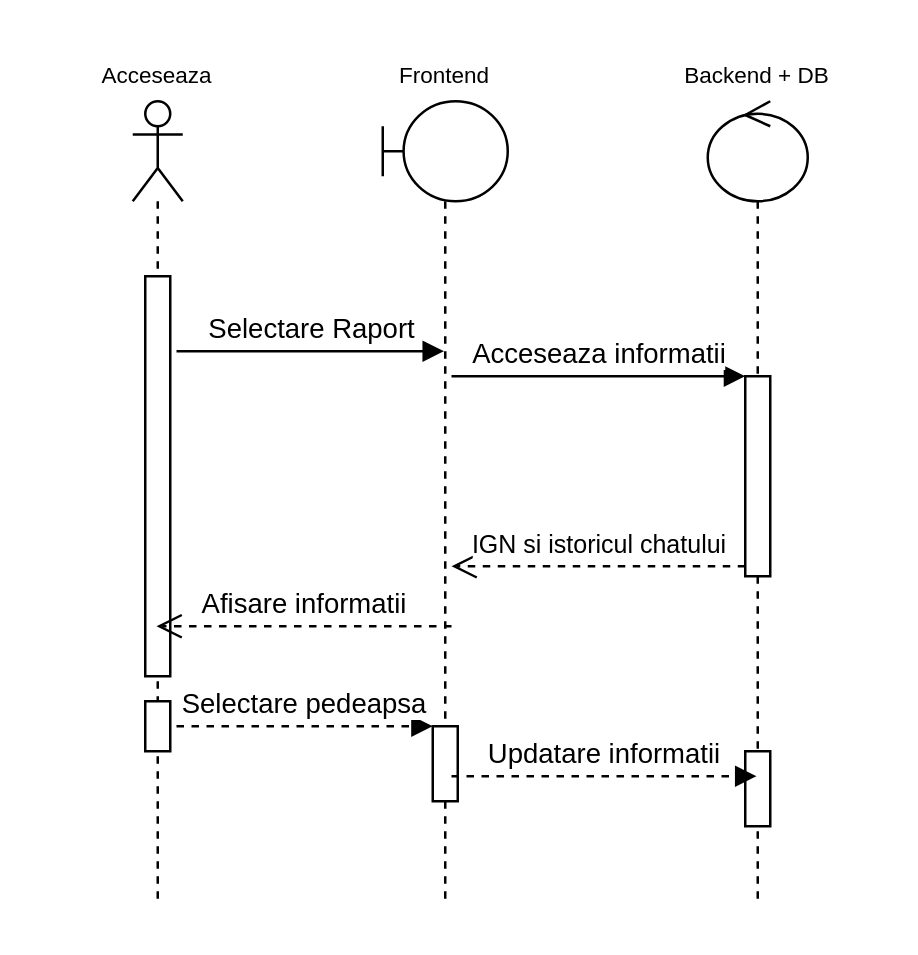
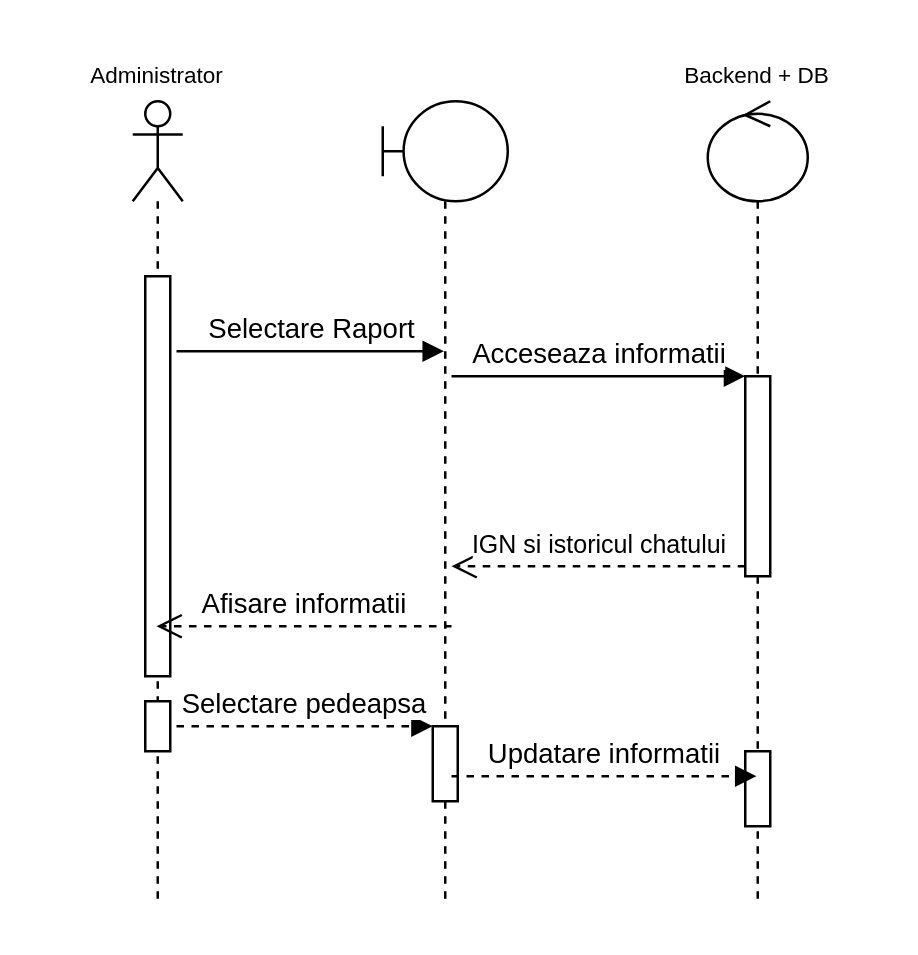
  <mxCell id="0" />
  <mxCell id="1" parent="0" />
  <mxCell id="2" value="" style="shape=umlLifeline;participant=umlActor;perimeter=lifelinePerimeter;whiteSpace=wrap;html=1;container=1;collapsible=0;recursiveResize=0;verticalAlign=top;spacingTop=36;outlineConnect=0;" vertex="1" parent="1"><mxGeometry x="52.5" y="40" width="20" height="320" as="geometry" /></mxCell>
  <mxCell id="3" value="" style="html=1;points=[];perimeter=orthogonalPerimeter;" vertex="1" parent="2"><mxGeometry x="5" y="70" width="10" height="160" as="geometry" /></mxCell>
  <mxCell id="4" value="" style="html=1;points=[];perimeter=orthogonalPerimeter;" vertex="1" parent="2"><mxGeometry x="5" y="240" width="10" height="20" as="geometry" /></mxCell>
  <mxCell id="5" value="" style="shape=umlLifeline;participant=umlBoundary;perimeter=lifelinePerimeter;whiteSpace=wrap;html=1;container=1;collapsible=0;recursiveResize=0;verticalAlign=top;spacingTop=36;outlineConnect=0;" vertex="1" parent="1"><mxGeometry x="152.5" y="40" width="50" height="320" as="geometry" /></mxCell>
  <mxCell id="6" value="" style="html=1;points=[];perimeter=orthogonalPerimeter;" vertex="1" parent="5"><mxGeometry x="20" y="250" width="10" height="30" as="geometry" /></mxCell>
  <mxCell id="7" value="" style="shape=umlLifeline;participant=umlControl;perimeter=lifelinePerimeter;whiteSpace=wrap;html=1;container=1;collapsible=0;recursiveResize=0;verticalAlign=top;spacingTop=36;outlineConnect=0;" vertex="1" parent="1"><mxGeometry x="282.5" y="40" width="40" height="320" as="geometry" /></mxCell>
  <mxCell id="8" value="" style="html=1;points=[];perimeter=orthogonalPerimeter;" vertex="1" parent="7"><mxGeometry x="15" y="110" width="10" height="80" as="geometry" /></mxCell>
  <mxCell id="9" value="" style="html=1;points=[];perimeter=orthogonalPerimeter;" vertex="1" parent="7"><mxGeometry x="15" y="260" width="10" height="30" as="geometry" /></mxCell>
  <mxCell id="10" value="Backend + DB" style="text;html=1;strokeColor=none;fillColor=none;align=center;verticalAlign=middle;whiteSpace=wrap;rounded=0;fontSize=9;" vertex="1" parent="1"><mxGeometry x="260" y="20" width="85" height="20" as="geometry" /></mxCell>
- <mxCell id="11" value="Frontend" style="text;html=1;strokeColor=none;fillColor=none;align=center;verticalAlign=middle;whiteSpace=wrap;rounded=0;fontSize=9;" vertex="1" parent="1"><mxGeometry x="135" y="20" width="85" height="20" as="geometry" /></mxCell>
- <mxCell id="12" value="Acceseaza" style="text;html=1;strokeColor=none;fillColor=none;align=center;verticalAlign=middle;whiteSpace=wrap;rounded=0;fontSize=9;" vertex="1" parent="1"><mxGeometry x="20" y="20" width="85" height="20" as="geometry" /></mxCell>
+ <mxCell id="12" value="Administrator" style="text;html=1;strokeColor=none;fillColor=none;align=center;verticalAlign=middle;whiteSpace=wrap;rounded=0;fontSize=9;" vertex="1" parent="1"><mxGeometry x="20" y="20" width="85" height="20" as="geometry" /></mxCell>
  <mxCell id="13" value="Selectare Raport" style="html=1;verticalAlign=bottom;endArrow=block;" edge="1" parent="1" target="5"><mxGeometry width="80" relative="1" as="geometry"><mxPoint x="70" y="140" as="sourcePoint" /><mxPoint x="140" y="140" as="targetPoint" /></mxGeometry></mxCell>
  <mxCell id="14" value="Acceseaza informatii" style="html=1;verticalAlign=bottom;endArrow=block;entryX=0;entryY=0;" edge="1" target="8" parent="1"><mxGeometry relative="1" as="geometry"><mxPoint x="180" y="150" as="sourcePoint" /></mxGeometry></mxCell>
  <mxCell id="15" value="&lt;font style=&quot;font-size: 10px&quot;&gt;IGN si istoricul chatului&lt;/font&gt;" style="html=1;verticalAlign=bottom;endArrow=open;dashed=1;endSize=8;exitX=0;exitY=0.95;" edge="1" source="8" parent="1"><mxGeometry relative="1" as="geometry"><mxPoint x="180" y="226" as="targetPoint" /></mxGeometry></mxCell>
  <mxCell id="16" value="Afisare informatii" style="html=1;verticalAlign=bottom;endArrow=open;dashed=1;endSize=8;" edge="1" parent="1" target="2"><mxGeometry relative="1" as="geometry"><mxPoint x="180" y="250" as="sourcePoint" /><mxPoint x="100" y="250" as="targetPoint" /></mxGeometry></mxCell>
  <mxCell id="17" value="Selectare pedeapsa" style="html=1;verticalAlign=bottom;endArrow=block;entryX=0;entryY=0;dashed=1;" edge="1" target="6" parent="1"><mxGeometry relative="1" as="geometry"><mxPoint x="70" y="290" as="sourcePoint" /></mxGeometry></mxCell>
  <mxCell id="18" value="Updatare informatii" style="html=1;verticalAlign=bottom;endArrow=block;dashed=1;" edge="1" parent="1" target="7"><mxGeometry width="80" relative="1" as="geometry"><mxPoint x="180" y="310" as="sourcePoint" /><mxPoint x="260" y="310" as="targetPoint" /></mxGeometry></mxCell>
